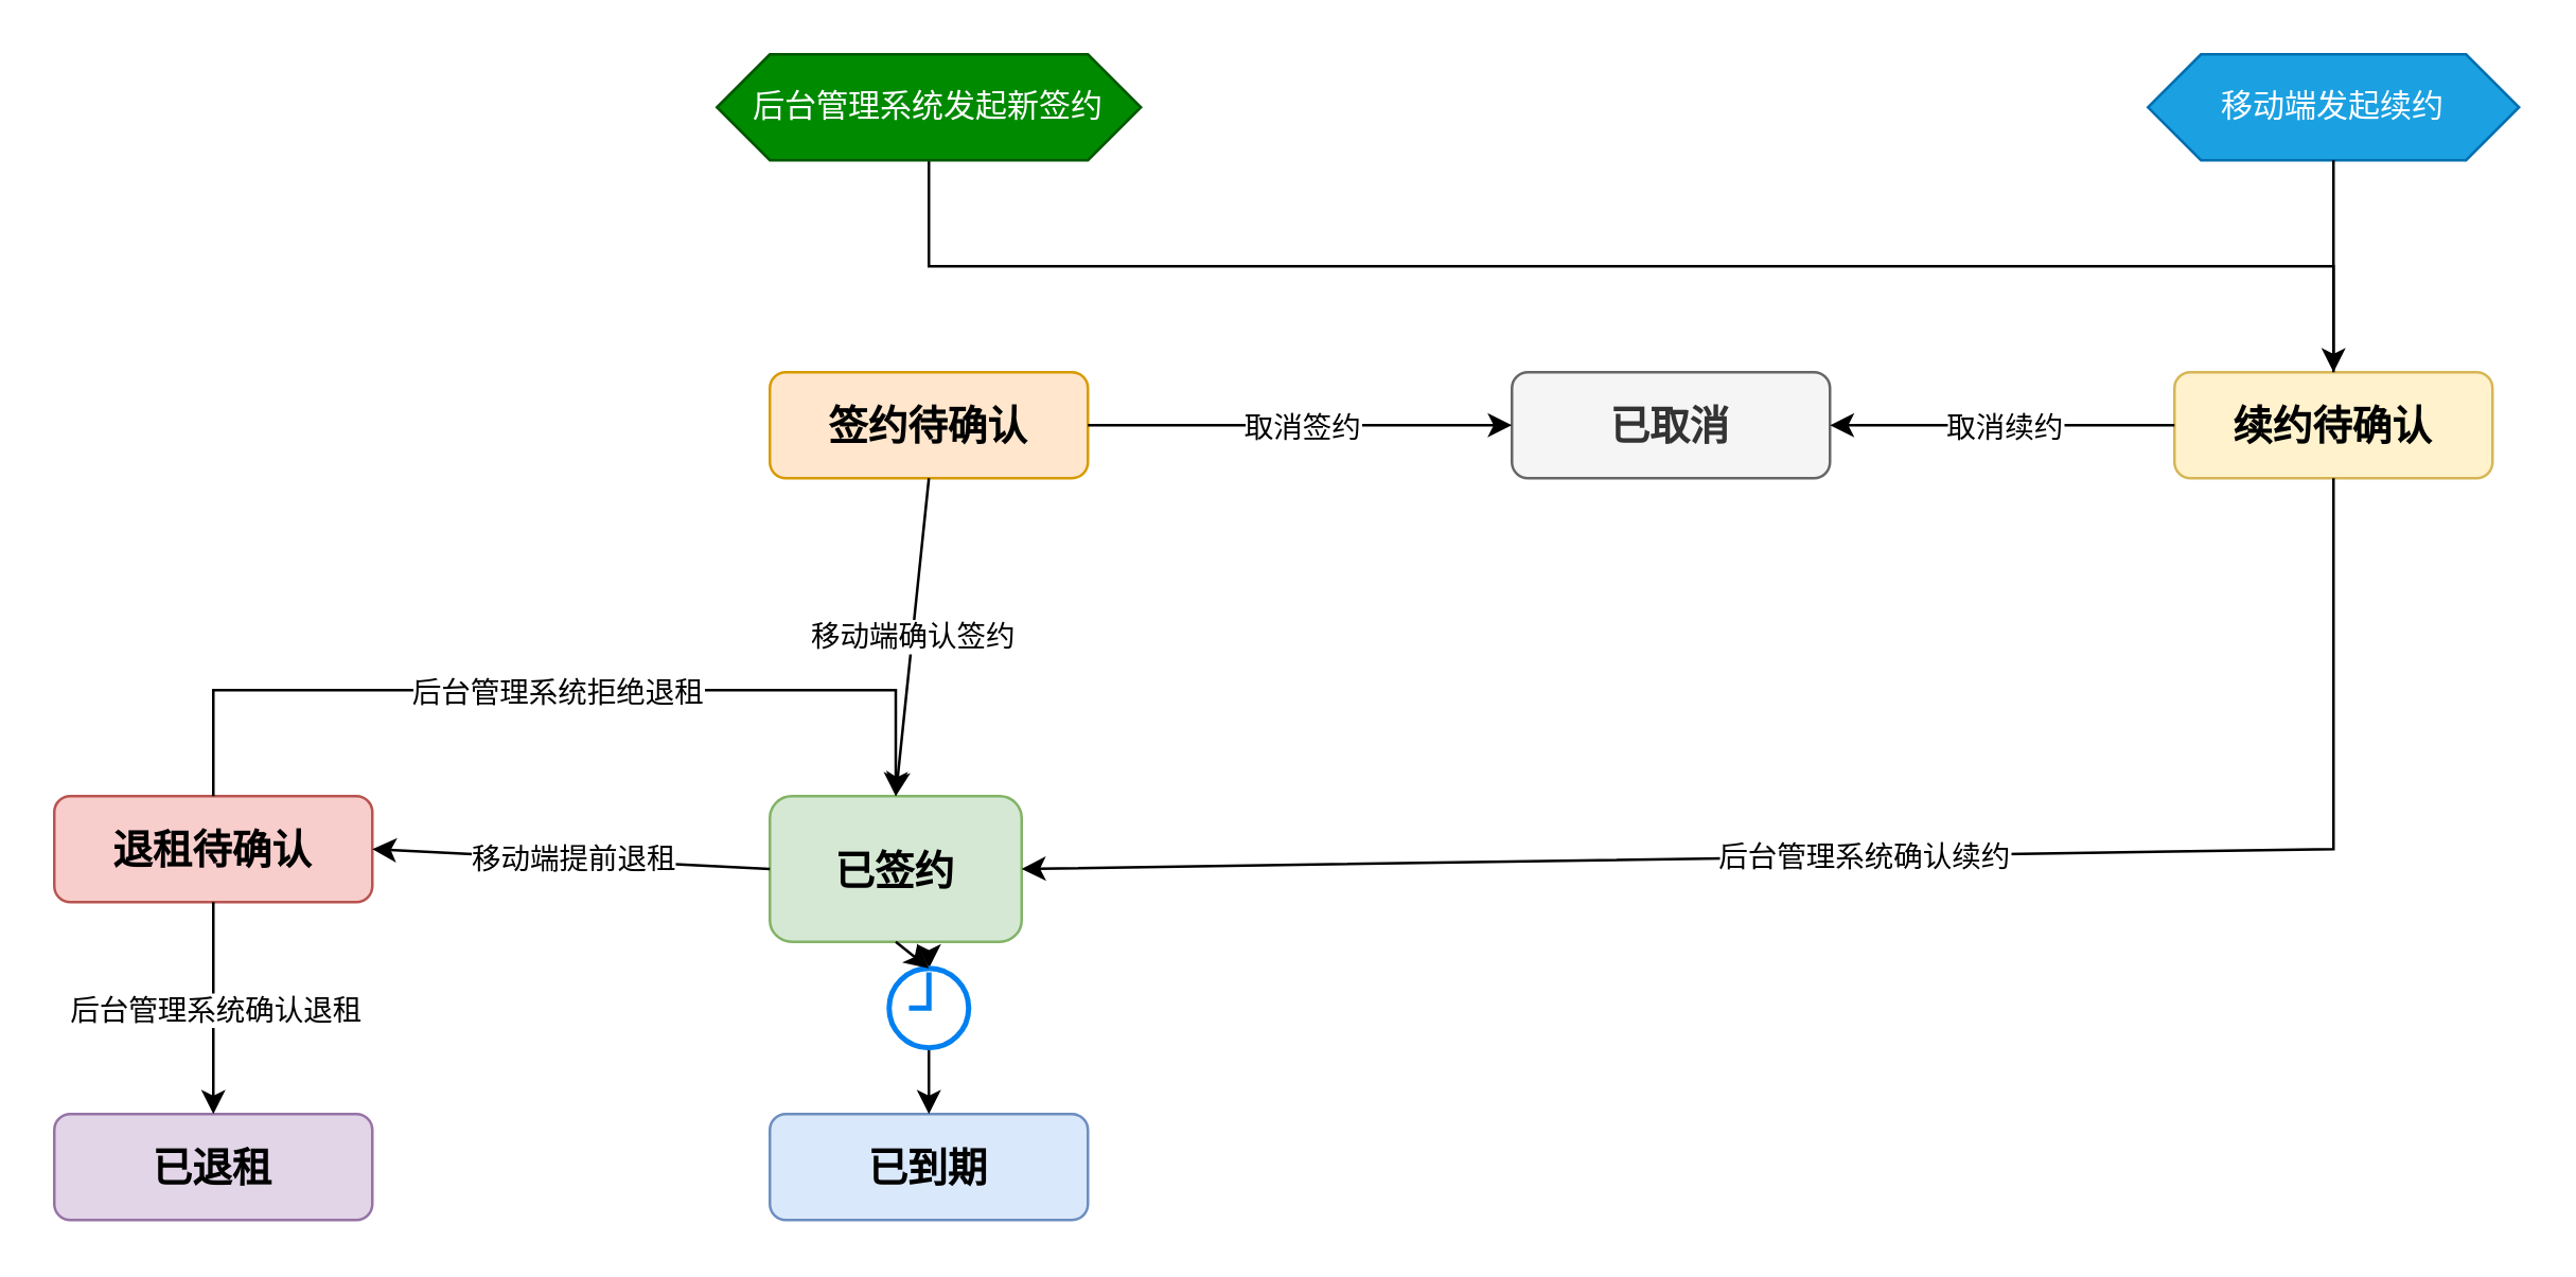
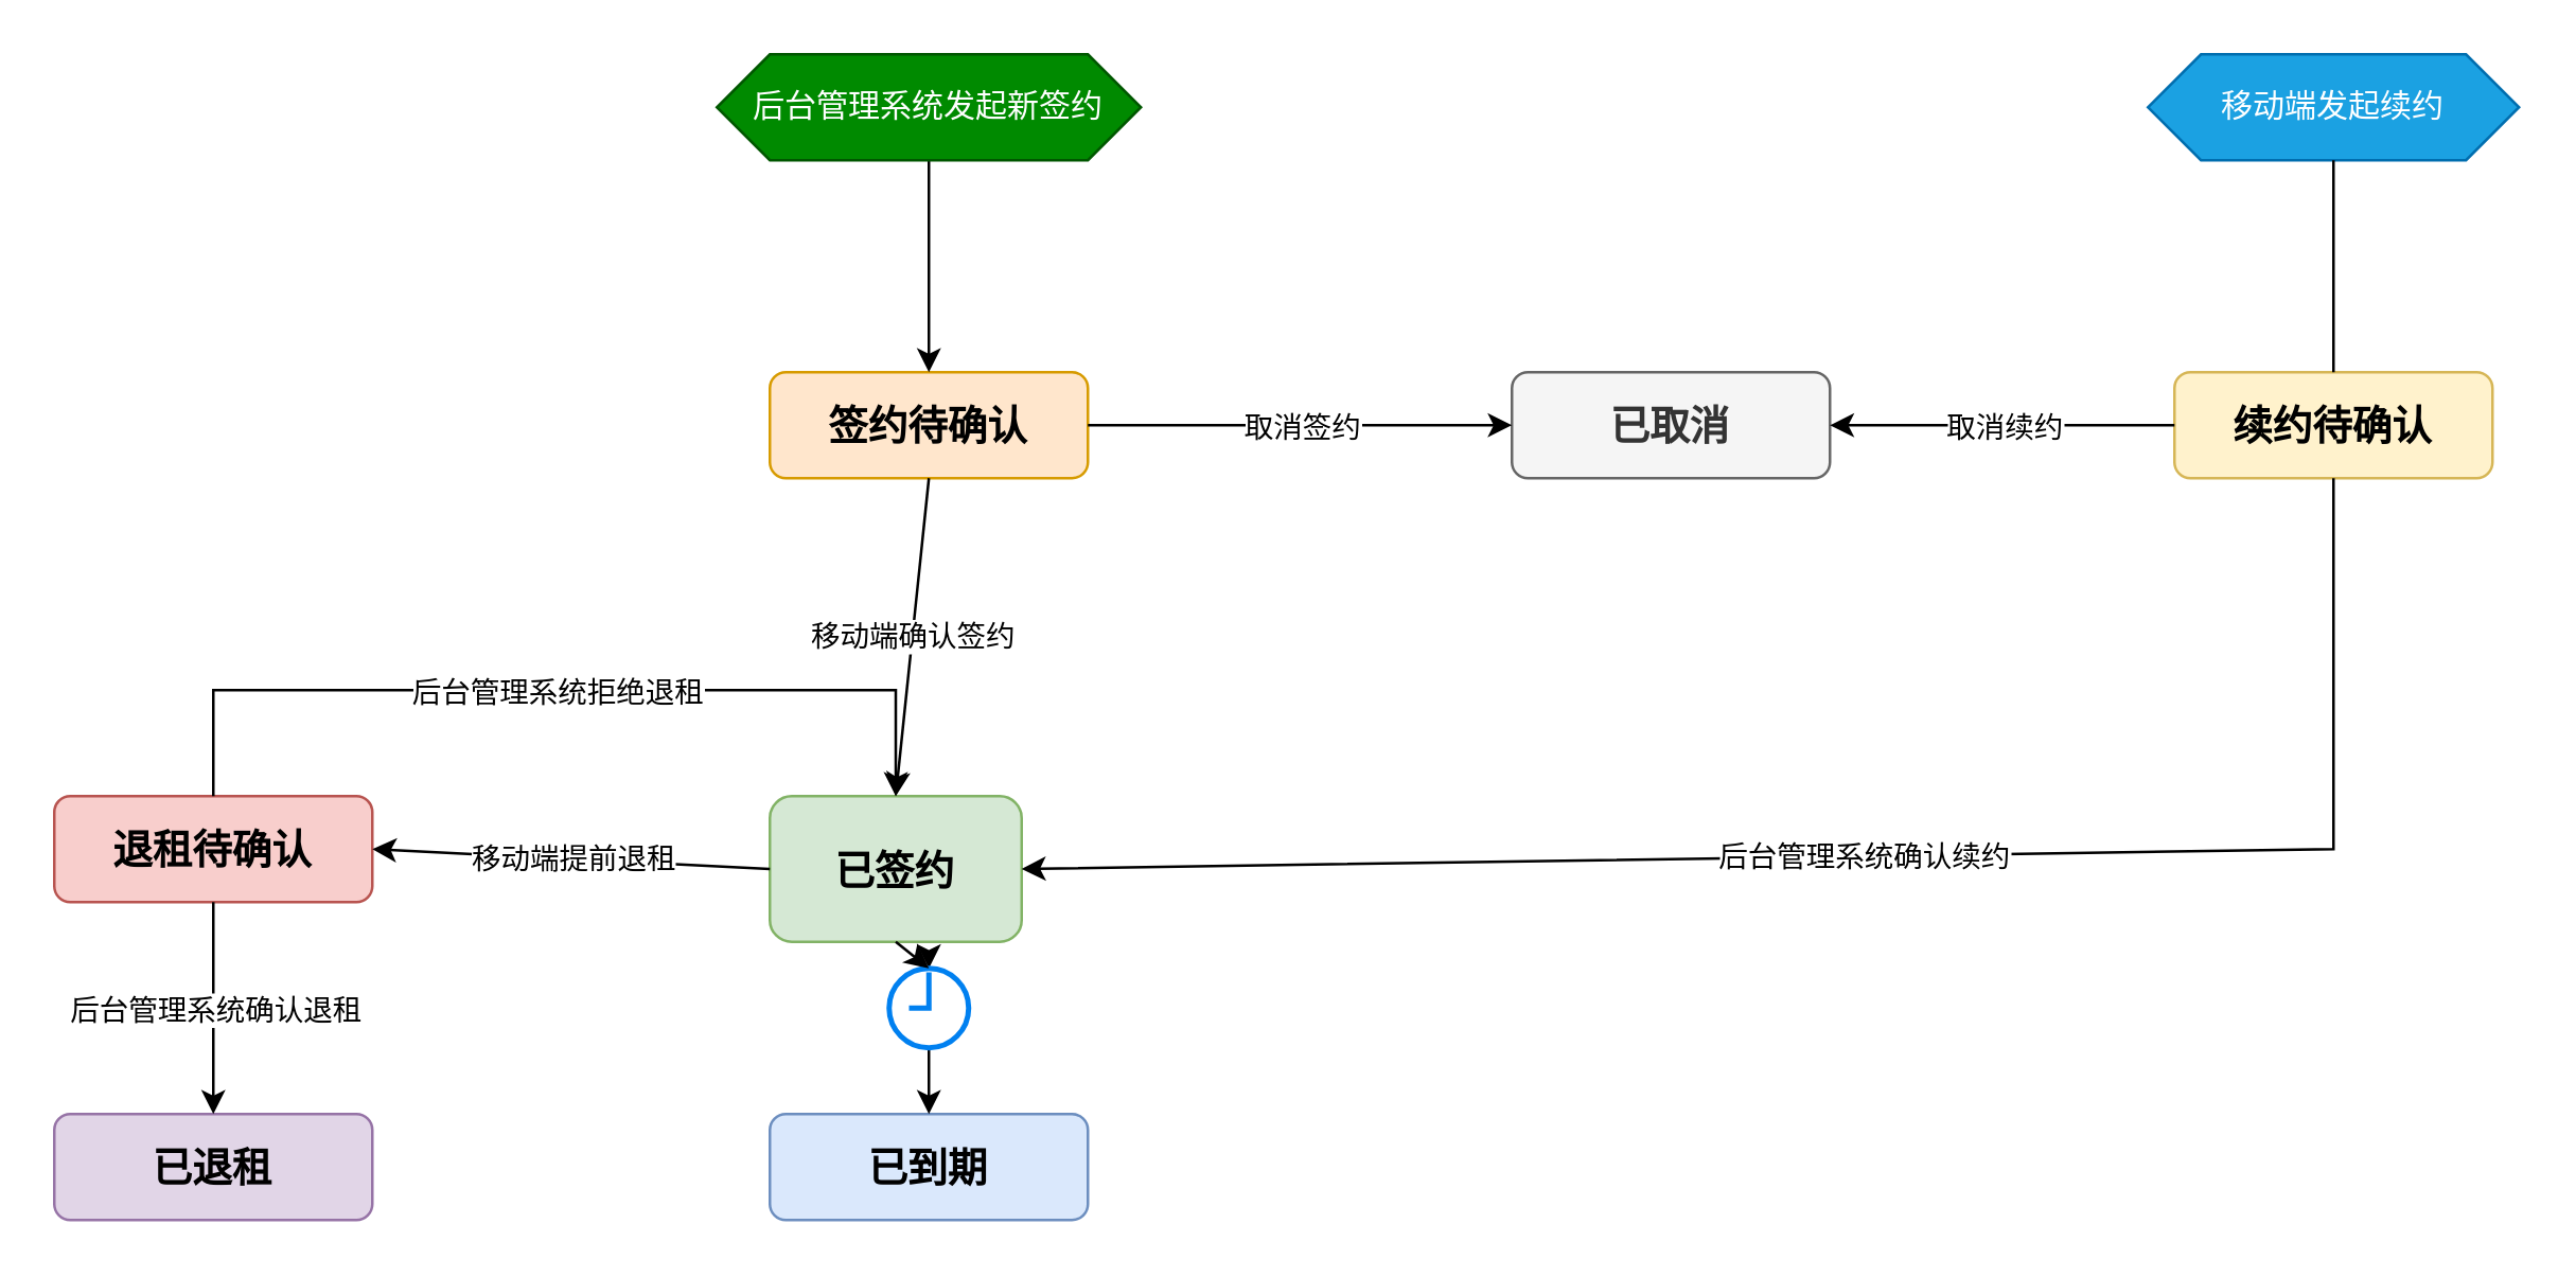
  <mxCell id="0" />
  <mxCell id="1" parent="0" />
  <mxCell id="2" value="签约待确认" style="rounded=1;whiteSpace=wrap;html=1;fontSize=15;fontStyle=1;fillColor=#ffe6cc;strokeColor=#d79b00;" vertex="1" parent="1"><mxGeometry x="290" y="140" width="120" height="40" as="geometry" /></mxCell>
  <mxCell id="3" value="已签约" style="rounded=1;whiteSpace=wrap;html=1;fontSize=15;fontStyle=1;fillColor=#d5e8d4;strokeColor=#82b366;" vertex="1" parent="1"><mxGeometry x="290" y="300" width="95" height="55" as="geometry" /></mxCell>
  <mxCell id="4" value="已取消" style="rounded=1;whiteSpace=wrap;html=1;fontSize=15;fontStyle=1;fillColor=#f5f5f5;fontColor=#333333;strokeColor=#666666;" vertex="1" parent="1"><mxGeometry x="570" y="140" width="120" height="40" as="geometry" /></mxCell>
  <mxCell id="5" value="退租待确认" style="rounded=1;whiteSpace=wrap;html=1;fontSize=15;fontStyle=1;fillColor=#f8cecc;strokeColor=#b85450;" vertex="1" parent="1"><mxGeometry x="20" y="300" width="120" height="40" as="geometry" /></mxCell>
  <mxCell id="6" value="已退租" style="rounded=1;whiteSpace=wrap;html=1;fontSize=15;fontStyle=1;fillColor=#e1d5e7;strokeColor=#9673a6;" vertex="1" parent="1"><mxGeometry x="20" y="420" width="120" height="40" as="geometry" /></mxCell>
  <mxCell id="7" value="续约待确认" style="rounded=1;whiteSpace=wrap;html=1;fontSize=15;fontStyle=1;fillColor=#fff2cc;strokeColor=#d6b656;" vertex="1" parent="1"><mxGeometry x="820" y="140" width="120" height="40" as="geometry" /></mxCell>
  <mxCell id="8" value="已到期" style="rounded=1;whiteSpace=wrap;html=1;fontSize=15;fontStyle=1;fillColor=#dae8fc;strokeColor=#6c8ebf;" vertex="1" parent="1"><mxGeometry x="290" y="420" width="120" height="40" as="geometry" /></mxCell>
- <mxCell id="9" style="edgeStyle=orthogonalEdgeStyle;rounded=0;orthogonalLoop=1;jettySize=auto;html=1;exitX=0.5;exitY=1;exitDx=0;exitDy=0;" edge="1" parent="1" source="10" target="7"><mxGeometry relative="1" as="geometry" /></mxCell>
+ <mxCell id="9" style="edgeStyle=orthogonalEdgeStyle;rounded=0;orthogonalLoop=1;jettySize=auto;html=1;exitX=0.5;exitY=1;exitDx=0;exitDy=0;entryX=0.5;entryY=0;entryDx=0;entryDy=0;" edge="1" parent="1" source="10" target="2"><mxGeometry relative="1" as="geometry" /></mxCell>
  <mxCell id="10" value="后台管理系统发起新签约" style="shape=hexagon;perimeter=hexagonPerimeter2;whiteSpace=wrap;html=1;fixedSize=1;fillColor=#008a00;fontColor=#ffffff;strokeColor=#005700;" vertex="1" parent="1"><mxGeometry x="270" y="20" width="160" height="40" as="geometry" /></mxCell>
  <mxCell id="11" value="" style="endArrow=classic;html=1;rounded=0;entryX=0;entryY=0.5;entryDx=0;entryDy=0;exitX=1;exitY=0.5;exitDx=0;exitDy=0;" edge="1" parent="1" source="2" target="4"><mxGeometry relative="1" as="geometry"><mxPoint x="410" y="110" as="sourcePoint" /><mxPoint x="640" y="380" as="targetPoint" /></mxGeometry></mxCell>
  <mxCell id="12" value="取消签约" style="edgeLabel;resizable=0;html=1;align=center;verticalAlign=middle;" connectable="0" vertex="1" parent="11"><mxGeometry relative="1" as="geometry" /></mxCell>
  <mxCell id="13" value="" style="endArrow=classic;html=1;rounded=0;exitX=0.5;exitY=1;exitDx=0;exitDy=0;entryX=0.5;entryY=0;entryDx=0;entryDy=0;" edge="1" parent="1" source="2" target="3"><mxGeometry relative="1" as="geometry"><mxPoint x="360" y="190" as="sourcePoint" /><mxPoint x="360" y="270" as="targetPoint" /><Array as="points" /></mxGeometry></mxCell>
  <mxCell id="14" value="移动端确认签约" style="edgeLabel;resizable=0;html=1;align=center;verticalAlign=middle;" connectable="0" vertex="1" parent="13"><mxGeometry relative="1" as="geometry" /></mxCell>
  <mxCell id="15" value="" style="endArrow=classic;html=1;rounded=0;exitX=0;exitY=0.5;exitDx=0;exitDy=0;entryX=1;entryY=0.5;entryDx=0;entryDy=0;" edge="1" parent="1" source="3" target="5"><mxGeometry relative="1" as="geometry"><mxPoint x="480" y="390" as="sourcePoint" /><mxPoint x="660" y="490" as="targetPoint" /><Array as="points" /></mxGeometry></mxCell>
  <mxCell id="16" value="移动端提前退租" style="edgeLabel;resizable=0;html=1;align=center;verticalAlign=middle;" connectable="0" vertex="1" parent="15"><mxGeometry relative="1" as="geometry" /></mxCell>
  <mxCell id="17" value="" style="endArrow=classic;html=1;rounded=0;exitX=0.5;exitY=1;exitDx=0;exitDy=0;entryX=0.5;entryY=0;entryDx=0;entryDy=0;" edge="1" parent="1" source="5" target="6"><mxGeometry relative="1" as="geometry"><mxPoint x="310" y="140" as="sourcePoint" /><mxPoint x="310" y="220" as="targetPoint" /></mxGeometry></mxCell>
  <mxCell id="18" value="后台管理系统确认退租" style="edgeLabel;resizable=0;html=1;align=center;verticalAlign=middle;" connectable="0" vertex="1" parent="17"><mxGeometry relative="1" as="geometry" /></mxCell>
  <mxCell id="19" value="移动端发起续约" style="shape=hexagon;perimeter=hexagonPerimeter2;whiteSpace=wrap;html=1;fixedSize=1;fillColor=#1ba1e2;fontColor=#ffffff;strokeColor=#006EAF;" vertex="1" parent="1"><mxGeometry x="810" y="20" width="140" height="40" as="geometry" /></mxCell>
  <mxCell id="20" style="edgeStyle=orthogonalEdgeStyle;rounded=0;orthogonalLoop=1;jettySize=auto;html=1;exitX=0.5;exitY=1;exitDx=0;exitDy=0;entryX=0.5;entryY=0;entryDx=0;entryDy=0;endArrow=none;" edge="1" parent="1" source="19" target="7"><mxGeometry relative="1" as="geometry"><mxPoint x="370" y="70" as="sourcePoint" /><mxPoint x="370" y="150" as="targetPoint" /></mxGeometry></mxCell>
  <mxCell id="21" value="" style="endArrow=classic;html=1;rounded=0;exitX=0.5;exitY=1;exitDx=0;exitDy=0;entryX=1;entryY=0.5;entryDx=0;entryDy=0;" edge="1" parent="1" source="7" target="3"><mxGeometry relative="1" as="geometry"><mxPoint x="420" y="170" as="sourcePoint" /><mxPoint x="600" y="270" as="targetPoint" /><Array as="points"><mxPoint x="880" y="320" /></Array></mxGeometry></mxCell>
  <mxCell id="22" value="后台管理系统确认续约" style="edgeLabel;resizable=0;html=1;align=center;verticalAlign=middle;" connectable="0" vertex="1" parent="21"><mxGeometry relative="1" as="geometry" /></mxCell>
  <mxCell id="23" value="" style="endArrow=classic;html=1;rounded=0;entryX=1;entryY=0.5;entryDx=0;entryDy=0;exitX=0;exitY=0.5;exitDx=0;exitDy=0;" edge="1" parent="1" source="7" target="4"><mxGeometry relative="1" as="geometry"><mxPoint x="450" y="250" as="sourcePoint" /><mxPoint x="620" y="250" as="targetPoint" /></mxGeometry></mxCell>
  <mxCell id="24" value="取消续约" style="edgeLabel;resizable=0;html=1;align=center;verticalAlign=middle;" connectable="0" vertex="1" parent="23"><mxGeometry relative="1" as="geometry" /></mxCell>
  <mxCell id="25" style="edgeStyle=orthogonalEdgeStyle;rounded=0;orthogonalLoop=1;jettySize=auto;html=1;entryX=0.5;entryY=0;entryDx=0;entryDy=0;" edge="1" parent="1" source="27" target="8"><mxGeometry relative="1" as="geometry"><mxPoint x="350" y="360" as="sourcePoint" /><mxPoint x="359" y="340" as="targetPoint" /></mxGeometry></mxCell>
  <mxCell id="26" value="" style="edgeStyle=orthogonalEdgeStyle;rounded=0;orthogonalLoop=1;jettySize=auto;html=1;entryX=0.5;entryY=0;entryDx=0;entryDy=0;" edge="1" parent="1" target="27"><mxGeometry relative="1" as="geometry"><mxPoint x="350" y="360" as="sourcePoint" /><mxPoint x="350" y="420" as="targetPoint" /></mxGeometry></mxCell>
  <mxCell id="27" value="" style="html=1;verticalLabelPosition=bottom;align=center;labelBackgroundColor=#ffffff;verticalAlign=top;strokeWidth=2;strokeColor=#0080F0;shadow=0;dashed=0;shape=mxgraph.ios7.icons.clock;" vertex="1" parent="1"><mxGeometry x="335" y="365" width="30" height="30" as="geometry" /></mxCell>
  <mxCell id="28" value="" style="endArrow=classic;html=1;rounded=0;exitX=0.5;exitY=1;exitDx=0;exitDy=0;entryX=0.5;entryY=0;entryDx=0;entryDy=0;entryPerimeter=0;" edge="1" parent="1" source="3" target="27"><mxGeometry width="50" height="50" relative="1" as="geometry"><mxPoint x="470" y="360" as="sourcePoint" /><mxPoint x="520" y="310" as="targetPoint" /></mxGeometry></mxCell>
  <mxCell id="29" value="" style="endArrow=classic;html=1;rounded=0;exitX=0.5;exitY=0;exitDx=0;exitDy=0;entryX=0.5;entryY=0;entryDx=0;entryDy=0;edgeStyle=elbowEdgeStyle;elbow=vertical;" edge="1" parent="1" source="5" target="3"><mxGeometry relative="1" as="geometry"><mxPoint x="80" y="280" as="sourcePoint" /><mxPoint x="350" y="280" as="targetPoint" /><Array as="points"><mxPoint x="220" y="260" /></Array></mxGeometry></mxCell>
  <mxCell id="30" value="后台管理系统拒绝退租" style="edgeLabel;resizable=0;html=1;align=center;verticalAlign=middle;" connectable="0" vertex="1" parent="29"><mxGeometry relative="1" as="geometry" /></mxCell>
